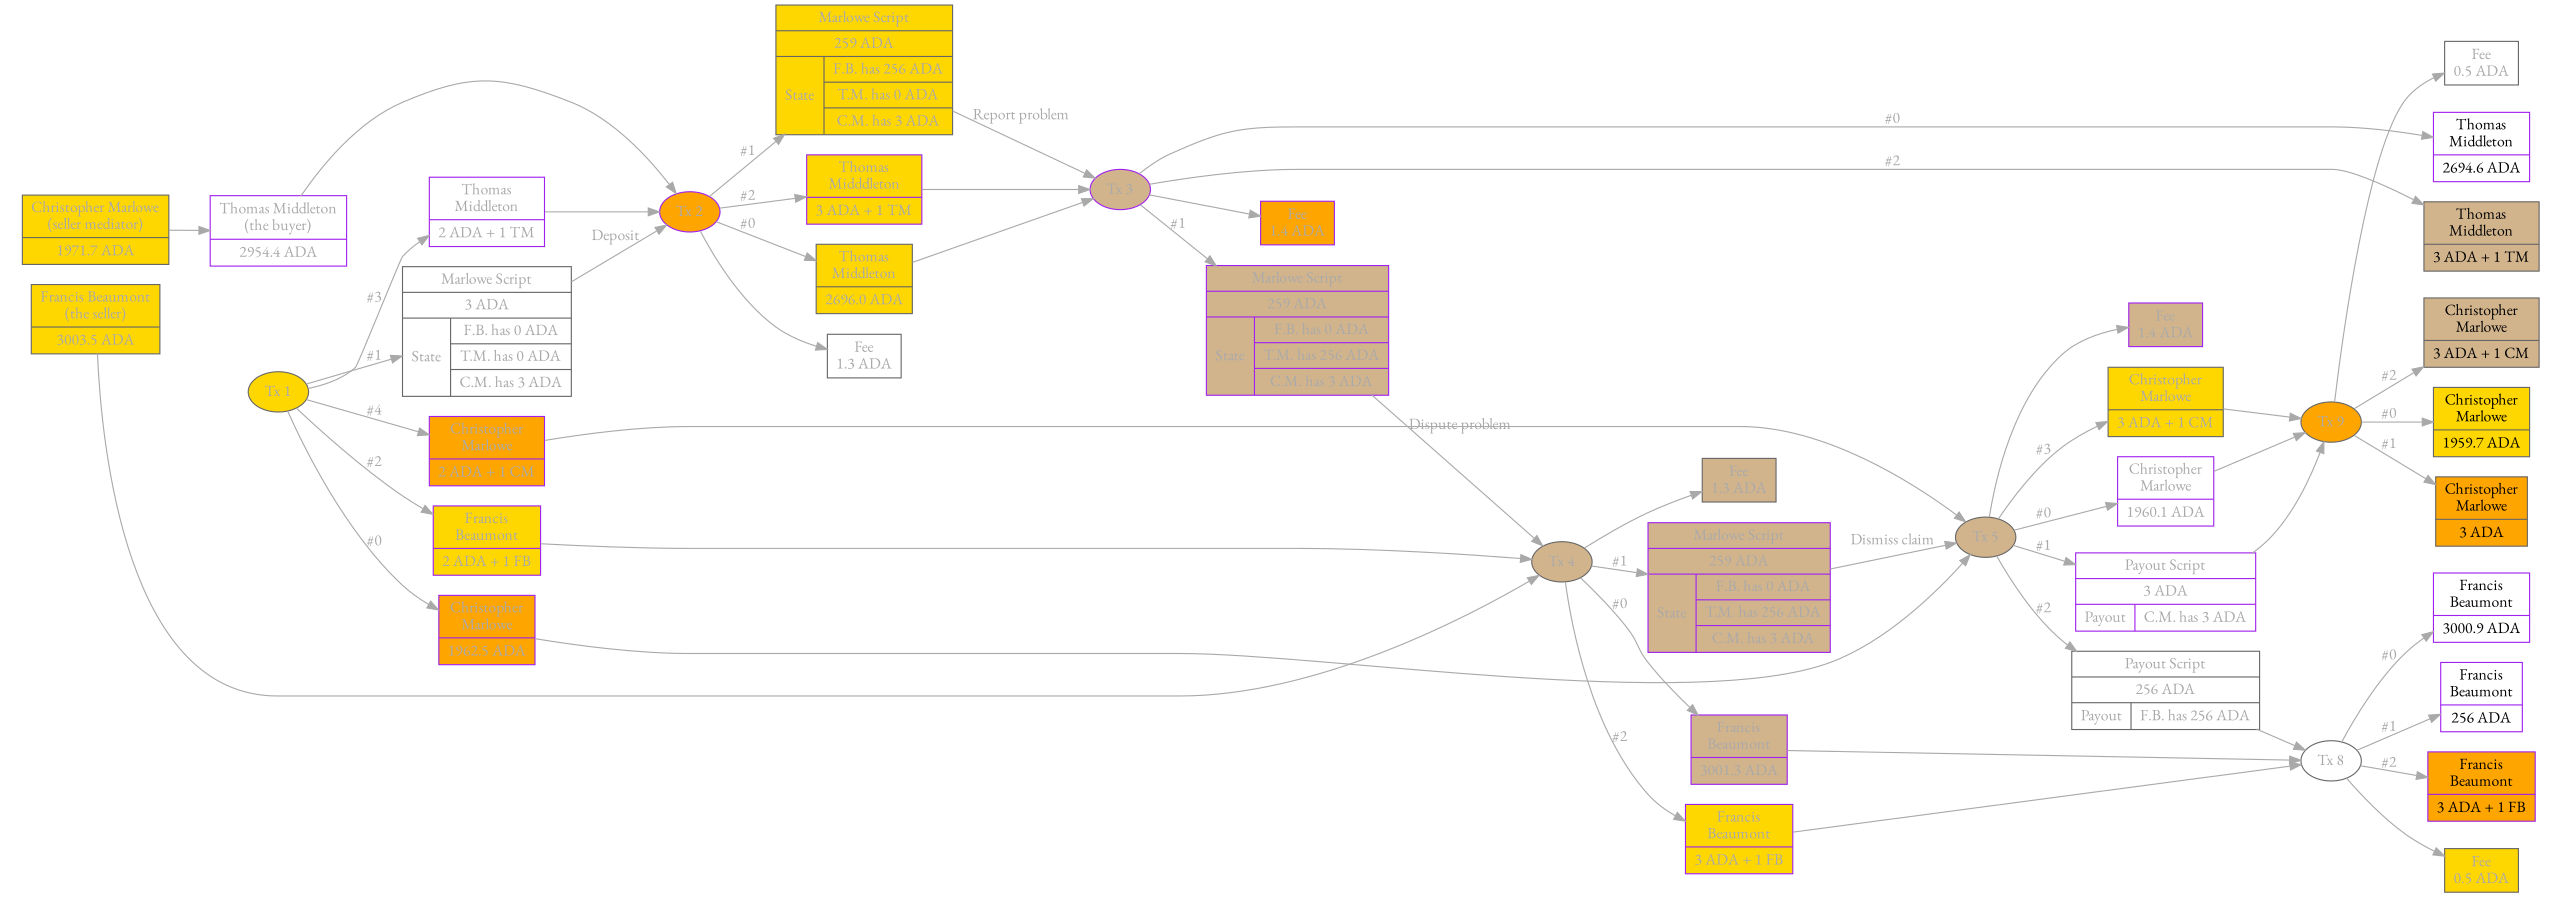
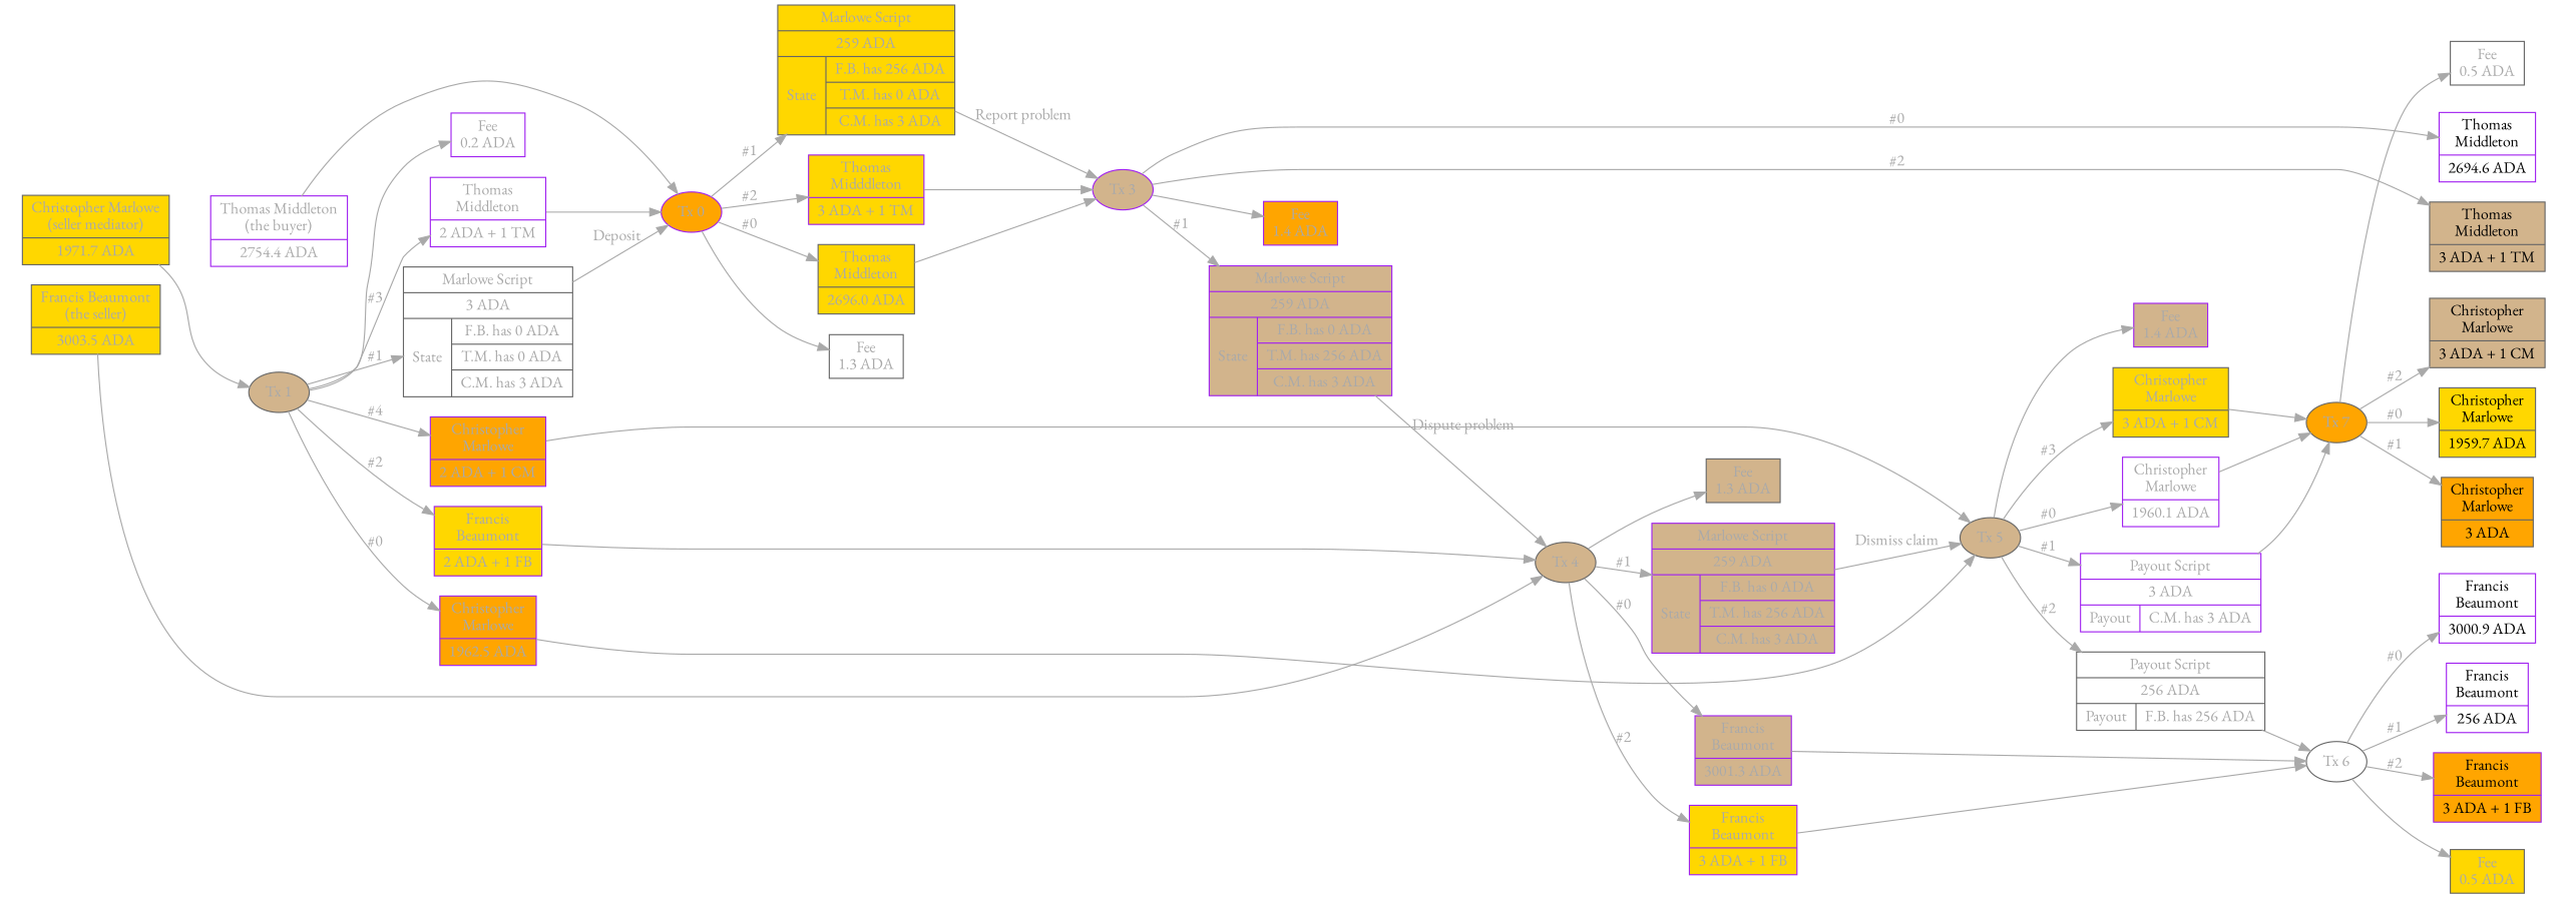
  digraph {
    fontname="EB Garamond"
    rankdir=LR
    node [color=purple fillcolor=white fontcolor=darkgray fontname="EB Garamond" shape=record style=filled]
    edge [color=darkgray fontcolor=darkgray fontname="EB Garamond"]
    n1 [color=gray40 fillcolor=gold label="Christopher Marlowe\n(seller mediator)|1971.7 ADA"]
    n2 [color=gray40 fillcolor=gold label="Francis Beaumont\n(the seller)|3003.5 ADA"]
-   n3 [label="Thomas Middleton\n(the buyer)|2954.4 ADA"]
+   n3 [label="Thomas Middleton\n(the buyer)|2754.4 ADA"]
    n4 [color=gray40 fillcolor=gold label="Thomas\nMiddleton|2696.0 ADA"]
    n5 [fillcolor=gold label="Thomas\nMidddleton|3 ADA + 1 TM"]
    n6 [fillcolor=tan label="Francis\nBeaumont|3001.3 ADA"]
    n7 [fillcolor=gold label="Francis\nBeaumont|3 ADA + 1 FB"]
    n8 [label="Christopher\nMarlowe|1960.1 ADA"]
    n9 [color=gray40 fillcolor=gold label="Christopher\nMarlowe|3 ADA + 1 CM"]
    n10 [label="Payout Script|3 ADA|{Payout|C.M. has 3 ADA}"]
    n11 [color=gray40 label="Payout Script|256 ADA|{Payout|F.B. has 256 ADA}"]
    n12 [fontcolor=black label="Thomas\nMiddleton|2694.6 ADA"]
    n13 [color=gray40 fillcolor=tan fontcolor=black label="Thomas\nMiddleton|3 ADA + 1 TM"]
    n14 [fontcolor=black label="Francis\nBeaumont|3000.9 ADA"]
    n15 [fontcolor=black label="Francis\nBeaumont|256 ADA"]
    n16 [fillcolor=orange fontcolor=black label="Francis\nBeaumont|3 ADA + 1 FB"]
    n17 [color=gray40 fillcolor=gold fontcolor=black label="Christopher\nMarlowe|1959.7 ADA"]
    n18 [color=gray40 fillcolor=orange fontcolor=black label="Christopher\nMarlowe|3 ADA"]
    n19 [color=gray40 fillcolor=tan fontcolor=black label="Christopher\nMarlowe|3 ADA + 1 CM"]
-   n20 [color=gray40 fillcolor=gold label="Tx 1" shape=oval]
+   n20 [color=gray40 fillcolor=tan label="Tx 1" shape=oval]
    n21 [color=gray40 fillcolor=tan label="Tx 4" shape=oval]
-   n22 [fillcolor=orange label="Tx 2" shape=oval]
+   n22 [fillcolor=orange label="Tx 0" shape=oval]
    n23 [fillcolor=tan label="Tx 3" shape=oval]
-   n24 [color=gray40 label="Tx 8" shape=oval]
-   n25 [color=gray40 fillcolor=orange label="Tx 9" shape=oval]
+   n24 [color=gray40 label="Tx 6" shape=oval]
+   n25 [color=gray40 fillcolor=orange label="Tx 7" shape=oval]
    n26 [color=gray40 label="Marlowe Script|3 ADA|{State|{F.B. has 0 ADA|T.M. has 0 ADA|C.M. has 3 ADA}}"]
    n27 [fillcolor=orange label="Christopher\nMarlowe|1962.5 ADA"]
    n28 [fillcolor=orange label="Christopher\nMarlowe|2 ADA + 1 CM"]
    n29 [fillcolor=gold label="Francis\nBeaumont|2 ADA + 1 FB"]
    n30 [label="Thomas\nMiddleton|2 ADA + 1 TM"]
+   n31 [label="Fee\n0.2 ADA"]
    n32 [fillcolor=tan label="Marlowe Script|259 ADA|{State|{F.B. has 0 ADA|T.M. has 256 ADA|C.M. has 3 ADA}}"]
    n33 [color=gray40 fillcolor=tan label="Fee\n1.3 ADA"]
    n34 [color=gray40 fillcolor=gold label="Marlowe Script|259 ADA|{State|{F.B. has 256 ADA|T.M. has 0 ADA|C.M. has 3 ADA}}"]
    n35 [color=gray40 label="Fee\n1.3 ADA"]
    n36 [color=gray40 fillcolor=tan label="Tx 5" shape=oval]
    n37 [fillcolor=tan label="Fee\n1.4 ADA"]
    n38 [fillcolor=tan label="Marlowe Script|259 ADA|{State|{F.B. has 0 ADA|T.M. has 256 ADA|C.M. has 3 ADA}}"]
    n39 [fillcolor=orange label="Fee\n1.4 ADA"]
    n40 [color=gray40 fillcolor=gold label="Fee\n0.5 ADA"]
    n41 [color=gray40 label="Fee\n0.5 ADA"]
    subgraph cluster_1 {
      peripheries=0
      n1
      n2
      n3
    }
    subgraph cluster_2 {
      peripheries=0
      n4
      n5
    }
    subgraph cluster_3 {
      peripheries=0
      n6
      n7
    }
    subgraph cluster_4 {
      peripheries=0
      n8
      n9
    }
    subgraph cluster_5 {
      peripheries=0
      n10
      n11
    }
    subgraph cluster_6 {
      peripheries=0
      subgraph cluster_7 {
        peripheries=0
        n12
        n13
      }
      subgraph cluster_8 {
        peripheries=0
        n14
        n15
        n16
      }
      subgraph cluster_9 {
        peripheries=0
        n17
        n18
        n19
      }
    }
-   n1 -> n3
+   n1 -> n20
    n2 -> n21
    n3 -> n22
    n4 -> n23
    n5 -> n23
    n6 -> n24
    n7 -> n24
    n8 -> n25
    n9 -> n25
    n10 -> n25
    n11 -> n24
    n20 -> n26 [label="#1"]
    n20 -> n27 [label="#0"]
    n20 -> n28 [label="#4"]
    n20 -> n29 [label="#2"]
    n20 -> n30 [label="#3"]
+   n20 -> n31
    n21 -> n6 [label="#0"]
    n21 -> n7 [label="#2"]
    n21 -> n32 [label="#1"]
    n21 -> n33
    n22 -> n4 [label="#0"]
    n22 -> n5 [label="#2"]
    n22 -> n34 [label="#1"]
    n22 -> n35
    n23 -> n12 [label="#0"]
    n23 -> n13 [label="#2"]
    n23 -> n38 [label="#1"]
    n23 -> n39
    n24 -> n14 [label="#0"]
    n24 -> n15 [label="#1"]
    n24 -> n16 [label="#2"]
    n24 -> n40
    n25 -> n17 [label="#0"]
    n25 -> n18 [label="#1"]
    n25 -> n19 [label="#2"]
    n25 -> n41
    n26 -> n22 [label=Deposit]
    n27 -> n36
    n28 -> n36
    n29 -> n21
    n30 -> n22
    n32 -> n36 [label="Dismiss claim"]
    n34 -> n23 [label="Report problem"]
    n36 -> n8 [label="#0"]
    n36 -> n9 [label="#3"]
    n36 -> n10 [label="#1"]
    n36 -> n11 [label="#2"]
    n36 -> n37
    n38 -> n21 [label="Dispute problem"]
  }
